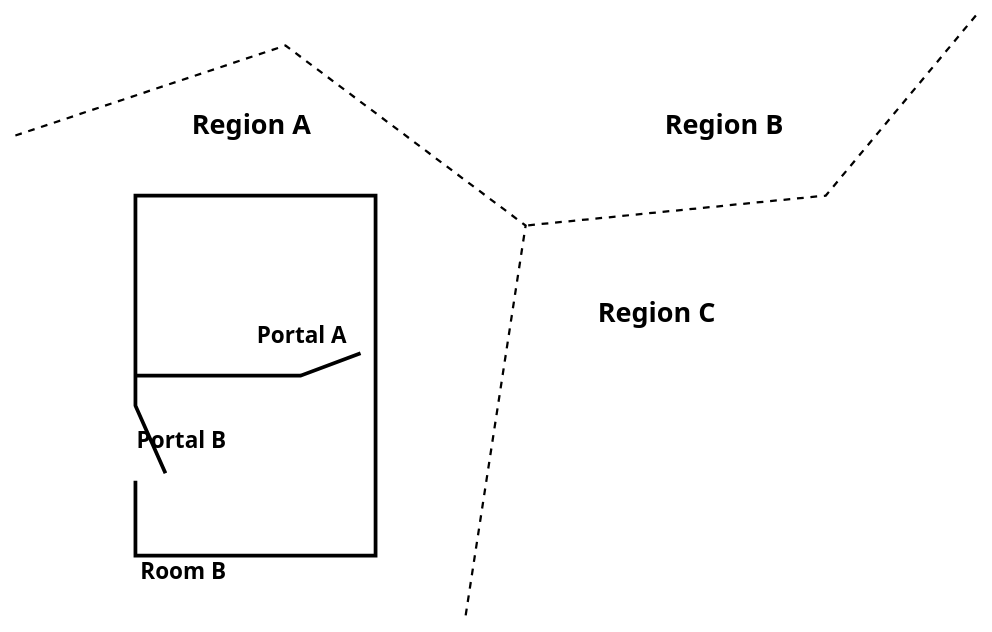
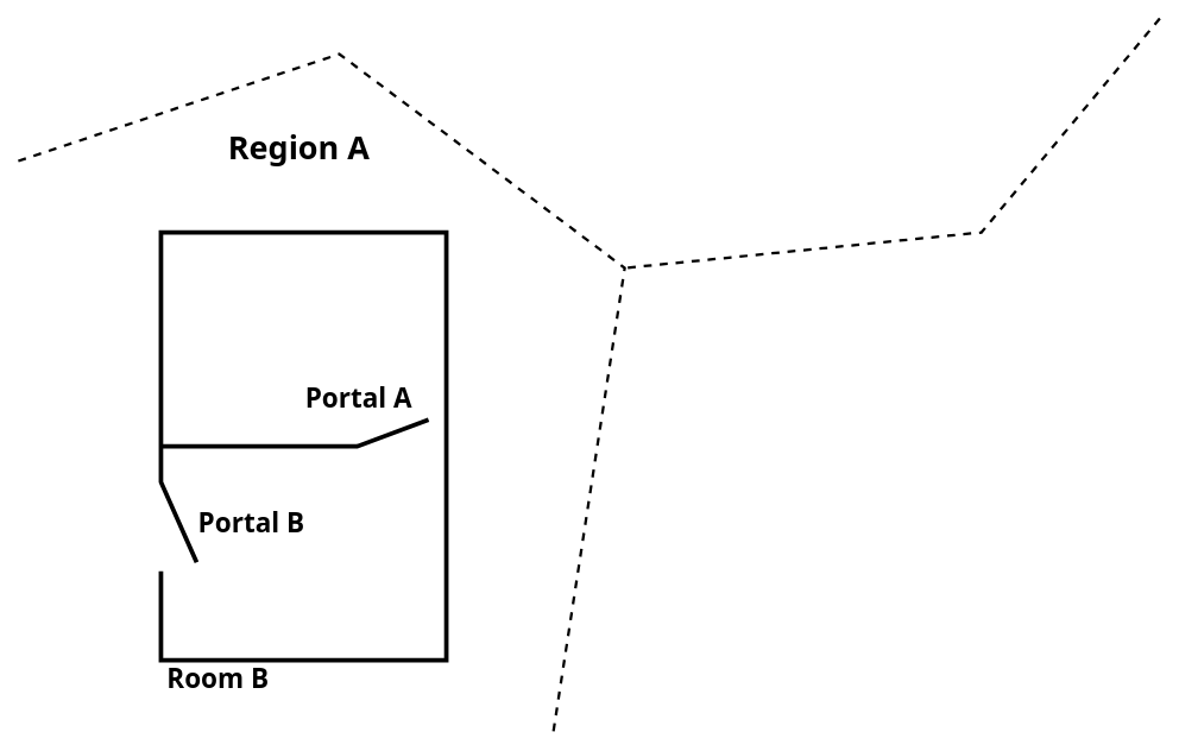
  <mxCell id="0" />
  <mxCell id="1" parent="0" />
  <mxCell id="2" value="" style="endArrow=none;html=1;rounded=0;strokeWidth=3;dashed=1;" edge="1" parent="1"><mxGeometry width="50" height="50" relative="1" as="geometry"><mxPoint x="20" y="180" as="sourcePoint" /><mxPoint x="620" y="820" as="targetPoint" /><Array as="points"><mxPoint x="380" y="60" /><mxPoint x="700" y="300" /></Array></mxGeometry></mxCell>
  <mxCell id="3" value="" style="endArrow=none;html=1;rounded=0;strokeWidth=3;dashed=1;" edge="1" parent="1"><mxGeometry width="50" height="50" relative="1" as="geometry"><mxPoint x="1300" y="20" as="sourcePoint" /><mxPoint x="700" y="300" as="targetPoint" /><Array as="points"><mxPoint x="1100" y="260" /></Array></mxGeometry></mxCell>
  <mxCell id="4" value="Region A" style="text;html=1;align=center;verticalAlign=middle;whiteSpace=wrap;rounded=0;fontFamily=Noto Sans;fontSource=https%3A%2F%2Ffonts.googleapis.com%2Fcss%3Ffamily%3DNoto%2BSans;fontSize=36;fontStyle=1" vertex="1" parent="1"><mxGeometry x="230" y="140" width="210" height="50" as="geometry" /></mxCell>
- <mxCell id="5" value="Region B" style="text;html=1;align=center;verticalAlign=middle;whiteSpace=wrap;rounded=0;fontFamily=Noto Sans;fontSource=https%3A%2F%2Ffonts.googleapis.com%2Fcss%3Ffamily%3DNoto%2BSans;fontSize=36;fontStyle=1" vertex="1" parent="1"><mxGeometry x="860" y="140" width="210" height="50" as="geometry" /></mxCell>
- <mxCell id="6" value="Region C" style="text;html=1;align=center;verticalAlign=middle;whiteSpace=wrap;rounded=0;fontFamily=Noto Sans;fontSource=https%3A%2F%2Ffonts.googleapis.com%2Fcss%3Ffamily%3DNoto%2BSans;fontSize=36;fontStyle=1" vertex="1" parent="1"><mxGeometry x="770" y="390" width="210" height="50" as="geometry" /></mxCell>
  <mxCell id="7" value="" style="endArrow=none;html=1;rounded=0;strokeWidth=5;" edge="1" parent="1"><mxGeometry width="50" height="50" relative="1" as="geometry"><mxPoint x="220" y="630" as="sourcePoint" /><mxPoint x="180" y="640" as="targetPoint" /><Array as="points"><mxPoint x="180" y="540" /><mxPoint x="180" y="260" /><mxPoint x="500" y="260" /><mxPoint x="500" y="740" /><mxPoint x="180" y="740" /></Array></mxGeometry></mxCell>
  <mxCell id="8" value="" style="endArrow=none;html=1;rounded=0;strokeWidth=5;" edge="1" parent="1"><mxGeometry width="50" height="50" relative="1" as="geometry"><mxPoint x="180" y="500" as="sourcePoint" /><mxPoint x="480" y="470" as="targetPoint" /><Array as="points"><mxPoint x="400" y="500" /></Array></mxGeometry></mxCell>
  <mxCell id="9" value="Room B" style="text;html=1;align=left;verticalAlign=middle;whiteSpace=wrap;rounded=0;fontFamily=Noto Sans;fontSource=https%3A%2F%2Ffonts.googleapis.com%2Fcss%3Ffamily%3DNoto%2BSans;fontSize=30;fontStyle=1" vertex="1" parent="1"><mxGeometry x="185" y="745" width="160" height="30" as="geometry" /></mxCell>
  <mxCell id="10" value="Portal A" style="text;html=1;align=left;verticalAlign=middle;whiteSpace=wrap;rounded=0;fontFamily=Noto Sans;fontSource=https%3A%2F%2Ffonts.googleapis.com%2Fcss%3Ffamily%3DNoto%2BSans;fontSize=30;fontStyle=1" vertex="1" parent="1"><mxGeometry x="340" y="430" width="160" height="30" as="geometry" /></mxCell>
- <mxCell id="11" value="Portal B" style="text;html=1;align=left;verticalAlign=middle;whiteSpace=wrap;rounded=0;fontFamily=Noto Sans;fontSource=https%3A%2F%2Ffonts.googleapis.com%2Fcss%3Ffamily%3DNoto%2BSans;fontSize=30;fontStyle=1" vertex="1" parent="1"><mxGeometry x="180" y="570" width="160" height="30" as="geometry" /></mxCell>
+ <mxCell id="11" value="Portal B" style="text;html=1;align=left;verticalAlign=middle;whiteSpace=wrap;rounded=0;fontFamily=Noto Sans;fontSource=https%3A%2F%2Ffonts.googleapis.com%2Fcss%3Ffamily%3DNoto%2BSans;fontSize=30;fontStyle=1" vertex="1" parent="1"><mxGeometry x="220" y="570" width="160" height="30" as="geometry" /></mxCell>
